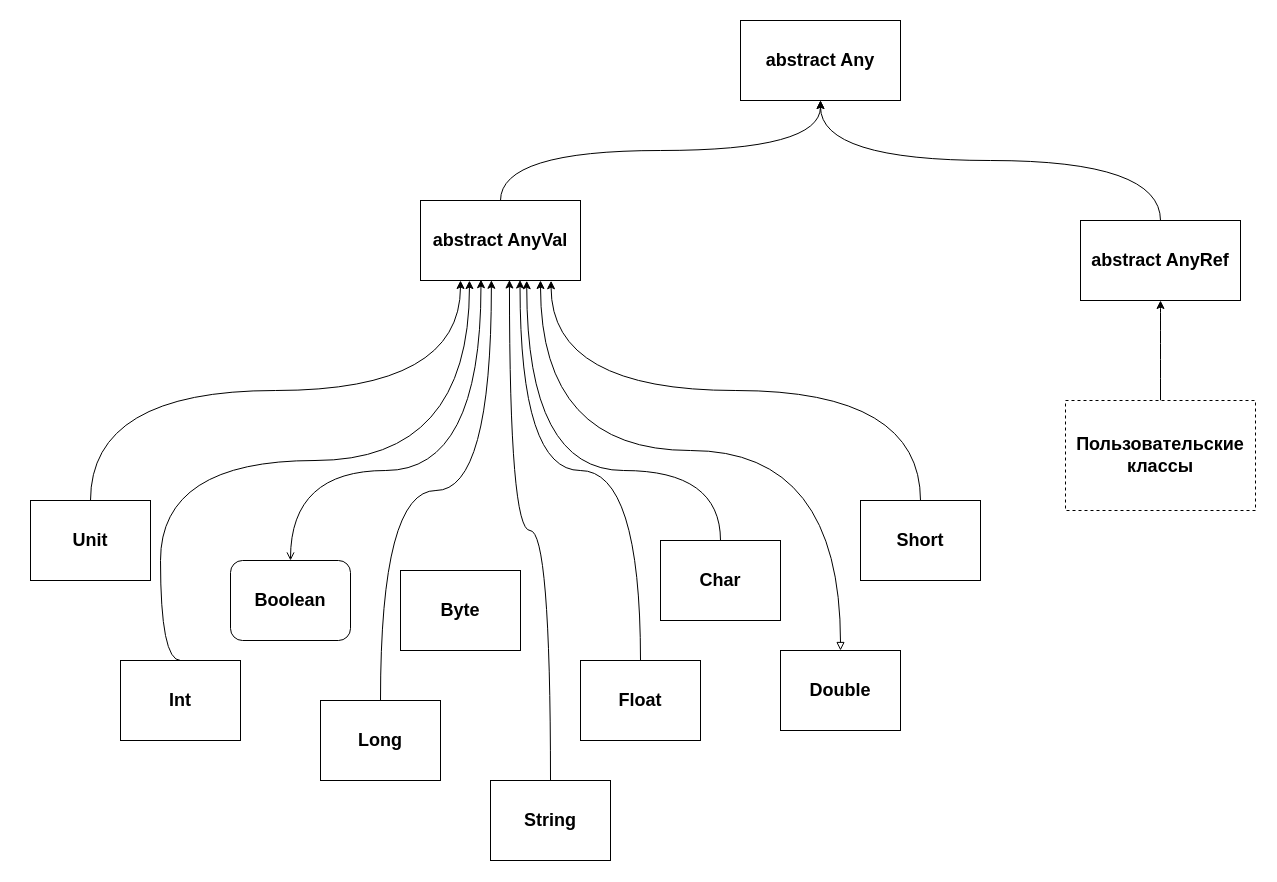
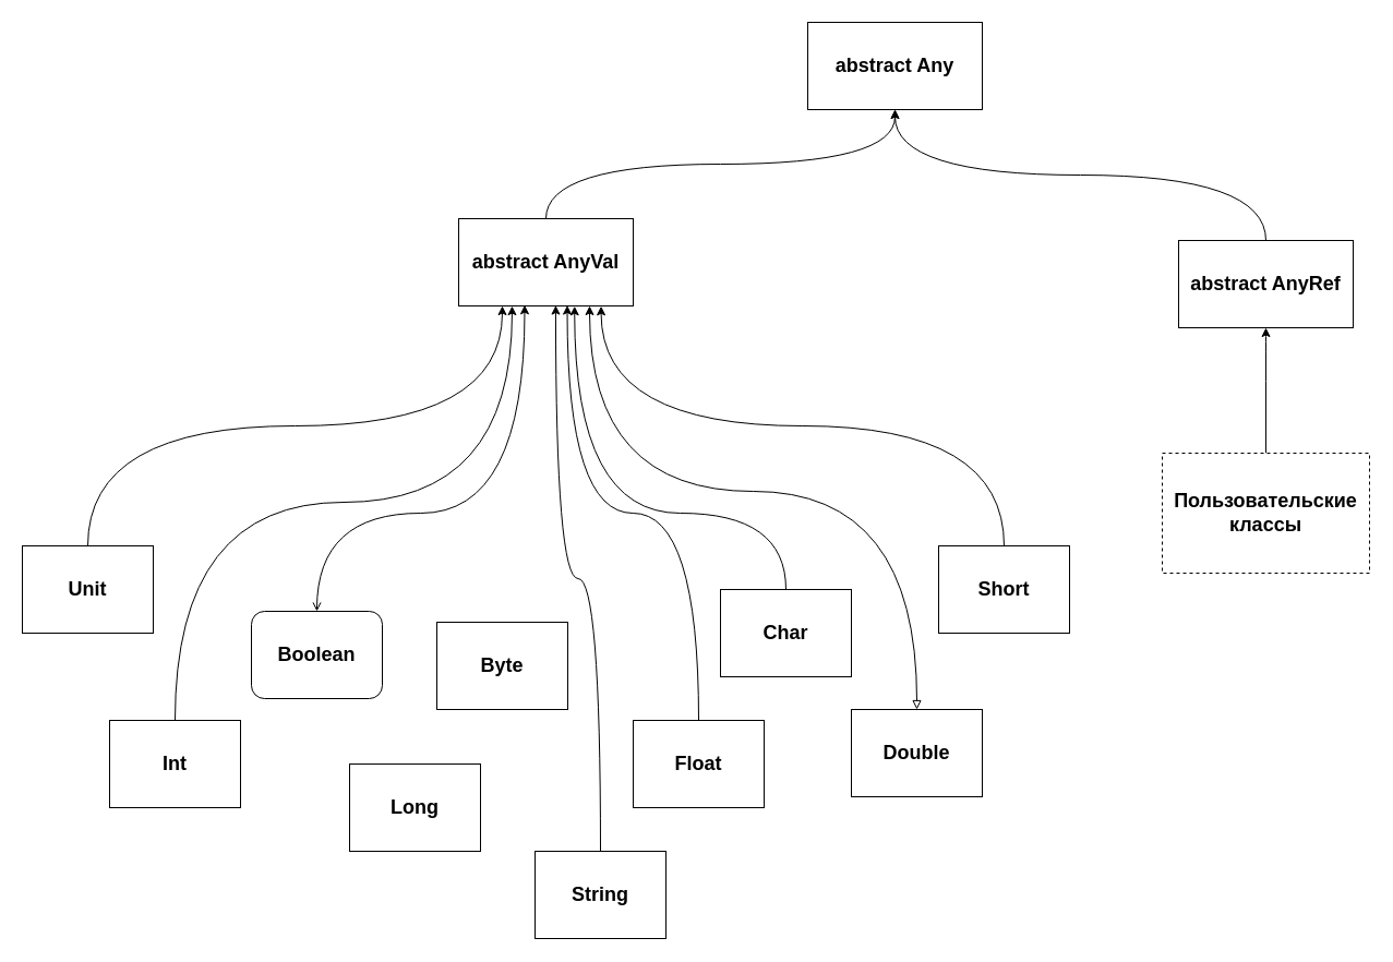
  <mxCell id="0" />
  <mxCell id="1" parent="0" />
  <mxCell id="2" style="edgeStyle=orthogonalEdgeStyle;rounded=0;orthogonalLoop=1;jettySize=auto;html=1;exitX=0.5;exitY=1;exitDx=0;exitDy=0;fontSize=18;curved=1;endArrow=none;endFill=0;startArrow=classic;startFill=1;" edge="1" parent="1" source="4" target="14"><mxGeometry relative="1" as="geometry" /></mxCell>
  <mxCell id="3" style="edgeStyle=orthogonalEdgeStyle;rounded=0;orthogonalLoop=1;jettySize=auto;html=1;exitX=0.5;exitY=1;exitDx=0;exitDy=0;fontSize=18;curved=1;endArrow=none;endFill=0;startArrow=classic;startFill=1;" edge="1" parent="1" source="4" target="16"><mxGeometry relative="1" as="geometry" /></mxCell>
  <mxCell id="4" value="abstract Any" style="rounded=0;whiteSpace=wrap;html=1;fontSize=18;fontStyle=1" vertex="1" parent="1"><mxGeometry x="740" y="20" width="160" height="80" as="geometry" /></mxCell>
  <mxCell id="5" style="edgeStyle=orthogonalEdgeStyle;rounded=0;orthogonalLoop=1;jettySize=auto;html=1;exitX=0.25;exitY=1;exitDx=0;exitDy=0;fontSize=18;curved=1;endArrow=none;endFill=0;startArrow=classic;startFill=1;" edge="1" parent="1" source="14" target="17"><mxGeometry relative="1" as="geometry" /></mxCell>
  <mxCell id="6" style="edgeStyle=orthogonalEdgeStyle;rounded=0;orthogonalLoop=1;jettySize=auto;html=1;exitX=0.378;exitY=0.99;exitDx=0;exitDy=0;entryX=0.5;entryY=0;entryDx=0;entryDy=0;fontSize=18;curved=1;endArrow=open;endFill=0;startArrow=classic;startFill=1;exitPerimeter=0;" edge="1" parent="1" source="14" target="18"><mxGeometry relative="1" as="geometry"><Array as="points"><mxPoint x="481" y="470" /><mxPoint x="290" y="470" /></Array></mxGeometry></mxCell>
  <mxCell id="7" style="edgeStyle=orthogonalEdgeStyle;rounded=0;orthogonalLoop=1;jettySize=auto;html=1;exitX=0.664;exitY=1.003;exitDx=0;exitDy=0;fontSize=18;curved=1;endArrow=none;endFill=0;startArrow=classic;startFill=1;entryX=0.5;entryY=0;entryDx=0;entryDy=0;exitPerimeter=0;" edge="1" parent="1" source="14" target="19"><mxGeometry relative="1" as="geometry"><Array as="points"><mxPoint x="526" y="470" /><mxPoint x="720" y="470" /></Array></mxGeometry></mxCell>
  <mxCell id="8" style="edgeStyle=orthogonalEdgeStyle;rounded=0;orthogonalLoop=1;jettySize=auto;html=1;exitX=0.816;exitY=1.003;exitDx=0;exitDy=0;fontSize=18;curved=1;endArrow=none;endFill=0;startArrow=classic;startFill=1;exitPerimeter=0;" edge="1" parent="1" source="14" target="21"><mxGeometry relative="1" as="geometry" /></mxCell>
  <mxCell id="9" style="edgeStyle=orthogonalEdgeStyle;rounded=0;orthogonalLoop=1;jettySize=auto;html=1;exitX=0.306;exitY=1.001;exitDx=0;exitDy=0;entryX=0.5;entryY=0;entryDx=0;entryDy=0;fontSize=18;curved=1;endArrow=none;endFill=0;startArrow=classic;startFill=1;exitPerimeter=0;" edge="1" parent="1" source="14" target="22"><mxGeometry relative="1" as="geometry"><Array as="points"><mxPoint x="469" y="460" /><mxPoint x="160" y="460" /></Array></mxGeometry></mxCell>
- <mxCell id="10" style="edgeStyle=orthogonalEdgeStyle;rounded=0;orthogonalLoop=1;jettySize=auto;html=1;exitX=0.443;exitY=0.997;exitDx=0;exitDy=0;fontSize=18;curved=1;endArrow=none;endFill=0;startArrow=classic;startFill=1;exitPerimeter=0;" edge="1" parent="1" source="14" target="23"><mxGeometry relative="1" as="geometry" /></mxCell>
  <mxCell id="11" style="edgeStyle=orthogonalEdgeStyle;rounded=0;orthogonalLoop=1;jettySize=auto;html=1;exitX=0.622;exitY=0.994;exitDx=0;exitDy=0;fontSize=18;curved=1;endArrow=none;endFill=0;startArrow=classic;startFill=1;exitPerimeter=0;" edge="1" parent="1" source="14" target="24"><mxGeometry relative="1" as="geometry" /></mxCell>
  <mxCell id="12" style="edgeStyle=orthogonalEdgeStyle;rounded=0;orthogonalLoop=1;jettySize=auto;html=1;fontSize=18;curved=1;endArrow=block;endFill=0;startArrow=classic;startFill=1;entryX=0.5;entryY=0;entryDx=0;entryDy=0;exitX=0.75;exitY=1;exitDx=0;exitDy=0;" edge="1" parent="1" source="14" target="25"><mxGeometry relative="1" as="geometry"><mxPoint x="580" y="290" as="sourcePoint" /><Array as="points"><mxPoint x="540" y="450" /><mxPoint x="840" y="450" /></Array></mxGeometry></mxCell>
  <mxCell id="13" style="edgeStyle=orthogonalEdgeStyle;rounded=0;orthogonalLoop=1;jettySize=auto;html=1;exitX=0.556;exitY=0.994;exitDx=0;exitDy=0;fontSize=18;curved=1;endArrow=none;endFill=0;startArrow=classic;startFill=1;exitPerimeter=0;" edge="1" parent="1" source="14" target="26"><mxGeometry relative="1" as="geometry" /></mxCell>
  <mxCell id="14" value="abstract AnyVal" style="rounded=0;whiteSpace=wrap;html=1;fontSize=18;fontStyle=1" vertex="1" parent="1"><mxGeometry x="420" y="200" width="160" height="80" as="geometry" /></mxCell>
  <mxCell id="15" style="edgeStyle=orthogonalEdgeStyle;curved=1;rounded=0;orthogonalLoop=1;jettySize=auto;html=1;exitX=0.5;exitY=1;exitDx=0;exitDy=0;fontSize=18;endArrow=none;endFill=0;startArrow=classic;startFill=1;" edge="1" parent="1" source="16" target="27"><mxGeometry relative="1" as="geometry" /></mxCell>
  <mxCell id="16" value="abstract AnyRef" style="rounded=0;whiteSpace=wrap;html=1;fontSize=18;fontStyle=1" vertex="1" parent="1"><mxGeometry x="1080" y="220" width="160" height="80" as="geometry" /></mxCell>
- <mxCell id="17" value="Unit" style="rounded=0;whiteSpace=wrap;html=1;fontSize=18;fontStyle=1" vertex="1" parent="1"><mxGeometry x="30" y="500" width="120" height="80" as="geometry" /></mxCell>
+ <mxCell id="17" value="Unit" style="rounded=0;whiteSpace=wrap;html=1;fontSize=18;fontStyle=1" vertex="1" parent="1"><mxGeometry x="20" y="500" width="120" height="80" as="geometry" /></mxCell>
  <mxCell id="18" value="Boolean" style="whiteSpace=wrap;html=1;fontSize=18;fontStyle=1;rounded=1;" vertex="1" parent="1"><mxGeometry x="230" y="560" width="120" height="80" as="geometry" /></mxCell>
  <mxCell id="19" value="Char" style="rounded=0;whiteSpace=wrap;html=1;fontSize=18;fontStyle=1" vertex="1" parent="1"><mxGeometry x="660" y="540" width="120" height="80" as="geometry" /></mxCell>
  <mxCell id="20" value="Byte" style="rounded=0;whiteSpace=wrap;html=1;fontSize=18;fontStyle=1" vertex="1" parent="1"><mxGeometry x="400" y="570" width="120" height="80" as="geometry" /></mxCell>
  <mxCell id="21" value="Short" style="rounded=0;whiteSpace=wrap;html=1;fontSize=18;fontStyle=1" vertex="1" parent="1"><mxGeometry x="860" y="500" width="120" height="80" as="geometry" /></mxCell>
- <mxCell id="22" value="Int" style="rounded=0;whiteSpace=wrap;html=1;fontSize=18;fontStyle=1" vertex="1" parent="1"><mxGeometry x="120" y="660" width="120" height="80" as="geometry" /></mxCell>
+ <mxCell id="22" value="Int" style="rounded=0;whiteSpace=wrap;html=1;fontSize=18;fontStyle=1" vertex="1" parent="1"><mxGeometry y="660" width="120" height="80" as="geometry" x="100" /></mxCell>
  <mxCell id="23" value="Long" style="rounded=0;whiteSpace=wrap;html=1;fontSize=18;fontStyle=1" vertex="1" parent="1"><mxGeometry x="320" y="700" width="120" height="80" as="geometry" /></mxCell>
  <mxCell id="24" value="Float" style="rounded=0;whiteSpace=wrap;html=1;fontSize=18;fontStyle=1" vertex="1" parent="1"><mxGeometry x="580" y="660" width="120" height="80" as="geometry" /></mxCell>
  <mxCell id="25" value="Double" style="rounded=0;whiteSpace=wrap;html=1;fontSize=18;fontStyle=1" vertex="1" parent="1"><mxGeometry x="780" y="650" width="120" height="80" as="geometry" /></mxCell>
  <mxCell id="26" value="String" style="rounded=0;whiteSpace=wrap;html=1;fontSize=18;fontStyle=1" vertex="1" parent="1"><mxGeometry x="490" y="780" width="120" height="80" as="geometry" /></mxCell>
- <mxCell id="27" value="Пользовательские классы" style="rounded=0;whiteSpace=wrap;html=1;fontSize=18;fontStyle=1;dashed=1;" vertex="1" parent="1"><mxGeometry x="1065" y="400" width="190" height="110" as="geometry" /></mxCell>
+ <mxCell id="27" value="Пользовательские классы" style="rounded=0;whiteSpace=wrap;html=1;fontSize=18;fontStyle=1;dashed=1;" vertex="1" parent="1"><mxGeometry x="1065" y="415" width="190" height="110" as="geometry" /></mxCell>
